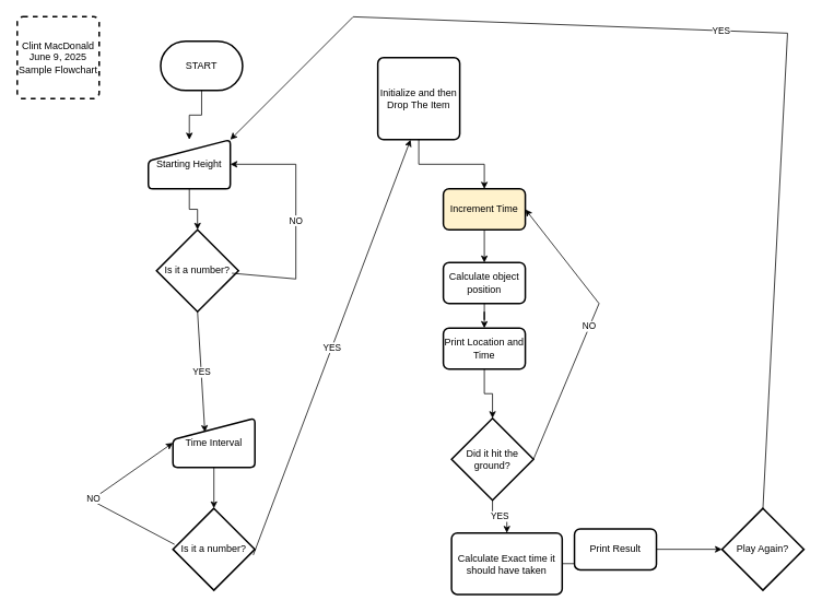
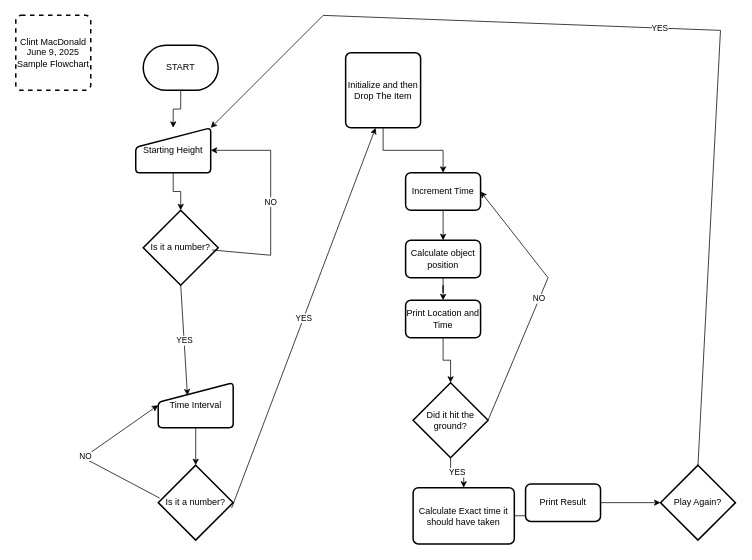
  <mxCell id="0" />
  <mxCell id="1" parent="0" />
  <mxCell id="2" value="" style="edgeStyle=orthogonalEdgeStyle;rounded=0;orthogonalLoop=1;jettySize=auto;html=1;" edge="1" parent="1" source="3" target="5"><mxGeometry relative="1" as="geometry" /></mxCell>
- <mxCell id="3" value="START" style="strokeWidth=2;html=1;shape=mxgraph.flowchart.terminator;whiteSpace=wrap;" vertex="1" parent="1"><mxGeometry x="195" y="50" width="100" height="60" as="geometry" /></mxCell>
+ <mxCell id="3" value="START" style="strokeWidth=2;html=1;shape=mxgraph.flowchart.terminator;whiteSpace=wrap;" vertex="1" parent="1"><mxGeometry x="190" y="60" width="100" height="60" as="geometry" /></mxCell>
  <mxCell id="4" value="" style="edgeStyle=orthogonalEdgeStyle;rounded=0;orthogonalLoop=1;jettySize=auto;html=1;" edge="1" parent="1" source="5" target="8"><mxGeometry relative="1" as="geometry" /></mxCell>
  <mxCell id="5" value="Starting Height" style="html=1;strokeWidth=2;shape=manualInput;whiteSpace=wrap;rounded=1;size=26;arcSize=11;" vertex="1" parent="1"><mxGeometry x="180" y="170" width="100" height="60" as="geometry" /></mxCell>
  <mxCell id="6" value="" style="edgeStyle=orthogonalEdgeStyle;rounded=0;orthogonalLoop=1;jettySize=auto;html=1;" edge="1" parent="1" source="7" target="11"><mxGeometry relative="1" as="geometry" /></mxCell>
  <mxCell id="7" value="Time Interval" style="html=1;strokeWidth=2;shape=manualInput;whiteSpace=wrap;rounded=1;size=26;arcSize=11;" vertex="1" parent="1"><mxGeometry x="210" y="510" width="100" height="60" as="geometry" /></mxCell>
  <mxCell id="8" value="Is it a number?" style="strokeWidth=2;html=1;shape=mxgraph.flowchart.decision;whiteSpace=wrap;" vertex="1" parent="1"><mxGeometry x="190" y="280" width="100" height="100" as="geometry" /></mxCell>
  <mxCell id="9" value="NO" style="endArrow=classic;html=1;rounded=0;exitX=0.92;exitY=0.53;exitDx=0;exitDy=0;exitPerimeter=0;entryX=1;entryY=0.5;entryDx=0;entryDy=0;" edge="1" parent="1" source="8" target="5"><mxGeometry width="50" height="50" relative="1" as="geometry"><mxPoint x="610" y="370" as="sourcePoint" /><mxPoint x="660" y="320" as="targetPoint" /><Array as="points"><mxPoint x="360" y="340" /><mxPoint x="360" y="200" /></Array></mxGeometry></mxCell>
  <mxCell id="10" value="YES" style="endArrow=classic;html=1;rounded=0;exitX=0.5;exitY=1;exitDx=0;exitDy=0;exitPerimeter=0;entryX=0.39;entryY=0.283;entryDx=0;entryDy=0;entryPerimeter=0;" edge="1" parent="1" source="8" target="7"><mxGeometry width="50" height="50" relative="1" as="geometry"><mxPoint x="610" y="370" as="sourcePoint" /><mxPoint x="660" y="320" as="targetPoint" /></mxGeometry></mxCell>
  <mxCell id="11" value="Is it a number?" style="strokeWidth=2;html=1;shape=mxgraph.flowchart.decision;whiteSpace=wrap;" vertex="1" parent="1"><mxGeometry x="210" y="620" width="100" height="100" as="geometry" /></mxCell>
  <mxCell id="12" value="NO" style="endArrow=classic;html=1;rounded=0;entryX=0;entryY=0.5;entryDx=0;entryDy=0;exitX=0.02;exitY=0.44;exitDx=0;exitDy=0;exitPerimeter=0;" edge="1" parent="1" source="11" target="7"><mxGeometry width="50" height="50" relative="1" as="geometry"><mxPoint x="610" y="370" as="sourcePoint" /><mxPoint x="660" y="320" as="targetPoint" /><Array as="points"><mxPoint x="110" y="610" /></Array></mxGeometry></mxCell>
  <mxCell id="13" value="YES" style="endArrow=classic;html=1;rounded=0;exitX=0.98;exitY=0.57;exitDx=0;exitDy=0;exitPerimeter=0;" edge="1" parent="1" source="11"><mxGeometry width="50" height="50" relative="1" as="geometry"><mxPoint x="610" y="370" as="sourcePoint" /><mxPoint x="500" y="170" as="targetPoint" /></mxGeometry></mxCell>
  <mxCell id="14" value="" style="edgeStyle=orthogonalEdgeStyle;rounded=0;orthogonalLoop=1;jettySize=auto;html=1;" edge="1" parent="1" source="15" target="17"><mxGeometry relative="1" as="geometry" /></mxCell>
  <mxCell id="15" value="Initialize and then Drop The Item" style="rounded=1;whiteSpace=wrap;html=1;absoluteArcSize=1;arcSize=14;strokeWidth=2;" vertex="1" parent="1"><mxGeometry x="460" y="70" width="100" height="100" as="geometry" /></mxCell>
  <mxCell id="16" value="" style="edgeStyle=orthogonalEdgeStyle;rounded=0;orthogonalLoop=1;jettySize=auto;html=1;" edge="1" parent="1" source="17" target="19"><mxGeometry relative="1" as="geometry" /></mxCell>
- <mxCell id="17" value="Increment Time" style="rounded=1;whiteSpace=wrap;html=1;absoluteArcSize=1;arcSize=14;strokeWidth=2;fillColor=#fff2cc;" vertex="1" parent="1"><mxGeometry x="540" y="230" width="100" height="50" as="geometry" /></mxCell>
+ <mxCell id="17" value="Increment Time" style="rounded=1;whiteSpace=wrap;html=1;absoluteArcSize=1;arcSize=14;strokeWidth=2;" vertex="1" parent="1"><mxGeometry x="540" y="230" width="100" height="50" as="geometry" /></mxCell>
  <mxCell id="18" value="" style="edgeStyle=orthogonalEdgeStyle;rounded=0;orthogonalLoop=1;jettySize=auto;html=1;" edge="1" parent="1" source="19" target="21"><mxGeometry relative="1" as="geometry" /></mxCell>
  <mxCell id="19" value="Calculate object position" style="rounded=1;whiteSpace=wrap;html=1;absoluteArcSize=1;arcSize=14;strokeWidth=2;" vertex="1" parent="1"><mxGeometry x="540" y="320" width="100" height="50" as="geometry" /></mxCell>
  <mxCell id="20" value="" style="edgeStyle=orthogonalEdgeStyle;rounded=0;orthogonalLoop=1;jettySize=auto;html=1;" edge="1" parent="1" source="21" target="23"><mxGeometry relative="1" as="geometry" /></mxCell>
  <mxCell id="21" value="Print Location and Time" style="rounded=1;whiteSpace=wrap;html=1;absoluteArcSize=1;arcSize=14;strokeWidth=2;" vertex="1" parent="1"><mxGeometry x="540" y="400" width="100" height="50" as="geometry" /></mxCell>
  <mxCell id="22" value="YES" style="edgeStyle=orthogonalEdgeStyle;rounded=0;orthogonalLoop=1;jettySize=auto;html=1;" edge="1" parent="1" source="23" target="26"><mxGeometry relative="1" as="geometry" /></mxCell>
  <mxCell id="23" value="Did it hit the ground?" style="strokeWidth=2;html=1;shape=mxgraph.flowchart.decision;whiteSpace=wrap;" vertex="1" parent="1"><mxGeometry x="550" y="510" width="100" height="100" as="geometry" /></mxCell>
  <mxCell id="24" value="NO" style="endArrow=classic;html=1;rounded=0;exitX=1;exitY=0.5;exitDx=0;exitDy=0;exitPerimeter=0;entryX=1;entryY=0.5;entryDx=0;entryDy=0;" edge="1" parent="1" source="23" target="17"><mxGeometry width="50" height="50" relative="1" as="geometry"><mxPoint x="610" y="370" as="sourcePoint" /><mxPoint x="660" y="320" as="targetPoint" /><Array as="points"><mxPoint x="730" y="370" /></Array></mxGeometry></mxCell>
  <mxCell id="25" value="" style="edgeStyle=orthogonalEdgeStyle;rounded=0;orthogonalLoop=1;jettySize=auto;html=1;" edge="1" parent="1" source="26" target="28"><mxGeometry relative="1" as="geometry" /></mxCell>
  <mxCell id="26" value="Calculate Exact time it should have taken" style="rounded=1;whiteSpace=wrap;html=1;absoluteArcSize=1;arcSize=14;strokeWidth=2;" vertex="1" parent="1"><mxGeometry x="550" y="650" width="135" height="75" as="geometry" /></mxCell>
  <mxCell id="27" value="" style="edgeStyle=orthogonalEdgeStyle;rounded=0;orthogonalLoop=1;jettySize=auto;html=1;" edge="1" parent="1" source="28" target="29"><mxGeometry relative="1" as="geometry" /></mxCell>
  <mxCell id="28" value="Print Result" style="rounded=1;whiteSpace=wrap;html=1;absoluteArcSize=1;arcSize=14;strokeWidth=2;" vertex="1" parent="1"><mxGeometry x="700" y="645" width="100" height="50" as="geometry" /></mxCell>
  <mxCell id="29" value="Play Again?" style="strokeWidth=2;html=1;shape=mxgraph.flowchart.decision;whiteSpace=wrap;" vertex="1" parent="1"><mxGeometry x="880" y="620" width="100" height="100" as="geometry" /></mxCell>
  <mxCell id="30" value="YES" style="endArrow=classic;html=1;rounded=0;exitX=0.5;exitY=0;exitDx=0;exitDy=0;exitPerimeter=0;entryX=1;entryY=0;entryDx=0;entryDy=0;" edge="1" parent="1" source="29" target="5"><mxGeometry width="50" height="50" relative="1" as="geometry"><mxPoint x="610" y="380" as="sourcePoint" /><mxPoint x="660" y="330" as="targetPoint" /><Array as="points"><mxPoint x="960" y="40" /><mxPoint x="430" y="20" /></Array></mxGeometry></mxCell>
  <mxCell id="31" value="Clint MacDonald&lt;div&gt;June 9, 2025&lt;/div&gt;&lt;div&gt;Sample Flowchart&lt;/div&gt;" style="rounded=1;whiteSpace=wrap;html=1;absoluteArcSize=1;arcSize=14;strokeWidth=2;dashed=1;" vertex="1" parent="1"><mxGeometry x="20" y="20" width="100" height="100" as="geometry" /></mxCell>
